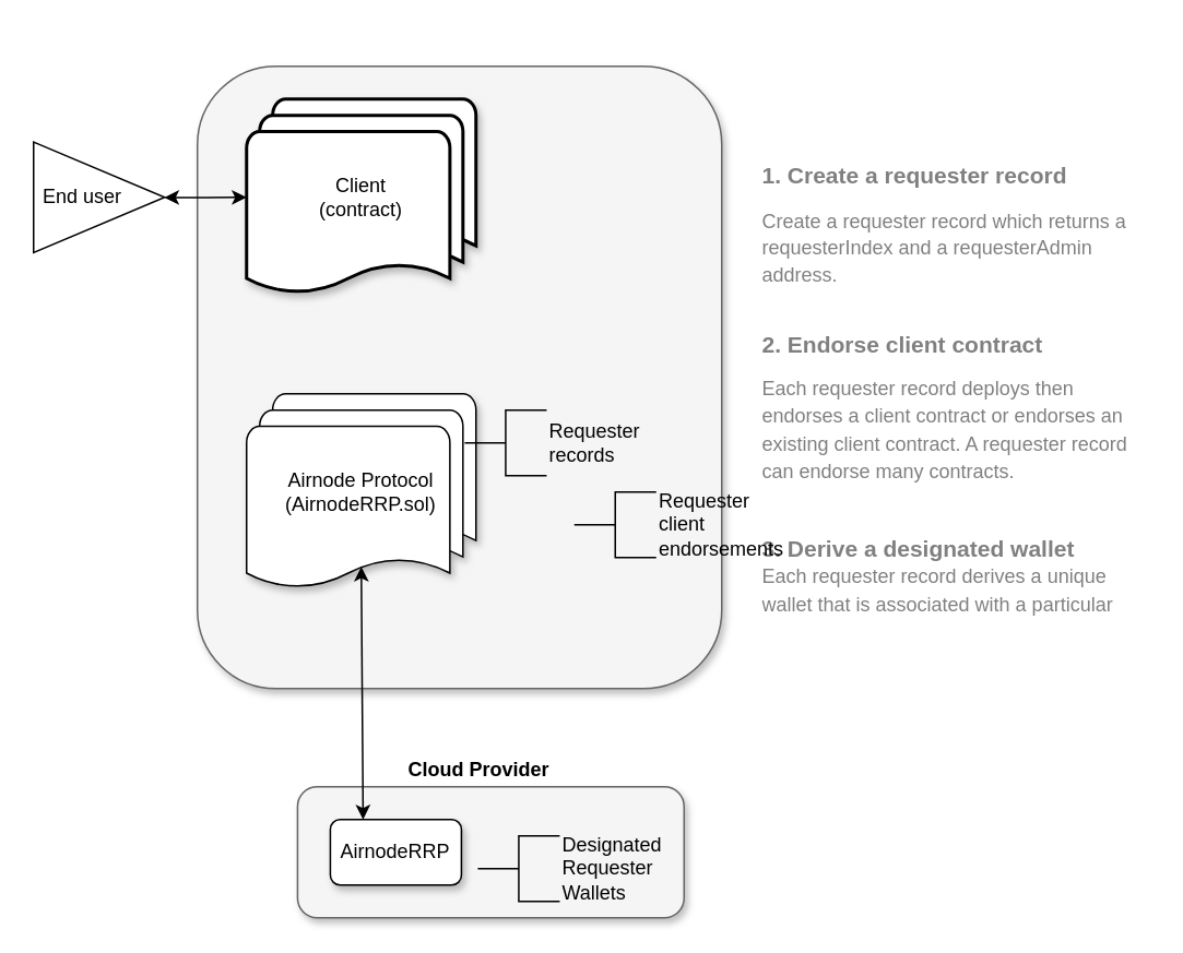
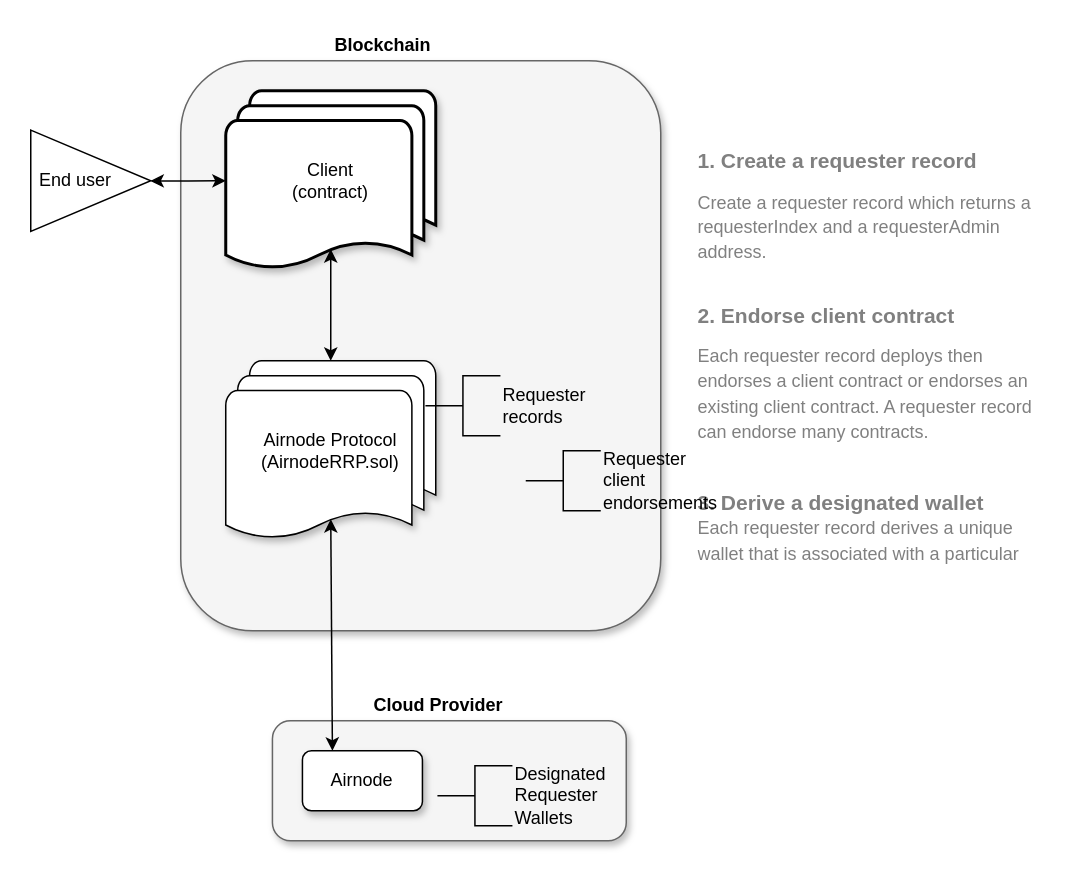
  <mxCell id="0" />
  <mxCell id="1" parent="0" />
  <mxCell id="2" value="" style="rounded=1;whiteSpace=wrap;html=1;shadow=1;fillColor=#f5f5f5;strokeColor=#666666;fontColor=#333333;" vertex="1" parent="1"><mxGeometry x="120" y="40" width="320" height="380" as="geometry" /></mxCell>
+ <mxCell id="3" value="&lt;b&gt;Blockchain&lt;/b&gt;" style="text;html=1;strokeColor=none;fillColor=none;align=center;verticalAlign=middle;whiteSpace=wrap;rounded=0;" vertex="1" parent="1"><mxGeometry x="155" y="20" width="200" height="20" as="geometry" /></mxCell>
  <mxCell id="4" value="Client &lt;br&gt;(contract)" style="strokeWidth=2;html=1;shape=mxgraph.flowchart.multi-document;whiteSpace=wrap;shadow=1;" vertex="1" parent="1"><mxGeometry x="150" y="60" width="140" height="120" as="geometry" /></mxCell>
  <mxCell id="5" style="edgeStyle=orthogonalEdgeStyle;rounded=0;orthogonalLoop=1;jettySize=auto;html=1;entryX=0;entryY=0.5;entryDx=0;entryDy=0;entryPerimeter=0;startArrow=classic;startFill=1;" edge="1" parent="1" source="6" target="4"><mxGeometry relative="1" as="geometry" /></mxCell>
  <mxCell id="6" value="End user&amp;nbsp; &amp;nbsp; &amp;nbsp;&amp;nbsp;" style="triangle;whiteSpace=wrap;html=1;align=center;" vertex="1" parent="1"><mxGeometry x="20" y="86.25" width="80" height="67.5" as="geometry" /></mxCell>
  <mxCell id="7" value="Airnode Protocol&lt;br&gt;(AirnodeRRP.sol)" style="strokeWidth=1;html=1;shape=mxgraph.flowchart.multi-document;whiteSpace=wrap;shadow=1;" vertex="1" parent="1"><mxGeometry x="150" y="240" width="140" height="120" as="geometry" /></mxCell>
  <mxCell id="8" value="" style="rounded=1;whiteSpace=wrap;html=1;fillColor=#f5f5f5;strokeColor=#666666;fontColor=#333333;shadow=1;" vertex="1" parent="1"><mxGeometry x="181.12" y="480" width="235.88" height="80" as="geometry" /></mxCell>
- <mxCell id="9" value="AirnodeRRP" style="rounded=1;whiteSpace=wrap;html=1;shadow=1;" vertex="1" parent="1"><mxGeometry x="201.12" y="500" width="80" height="40" as="geometry" /></mxCell>
+ <mxCell id="9" value="Airnode" style="rounded=1;whiteSpace=wrap;html=1;shadow=1;" vertex="1" parent="1"><mxGeometry x="201.12" y="500" width="80" height="40" as="geometry" /></mxCell>
  <mxCell id="10" value="&lt;b&gt;Cloud Provider&lt;/b&gt;" style="text;html=1;strokeColor=none;fillColor=none;align=center;verticalAlign=middle;whiteSpace=wrap;rounded=0;" vertex="1" parent="1"><mxGeometry x="236.56" y="460" width="110" height="20" as="geometry" /></mxCell>
+ <mxCell id="11" value="" style="endArrow=classic;html=1;exitX=0.5;exitY=0.88;exitDx=0;exitDy=0;exitPerimeter=0;entryX=0.5;entryY=0;entryDx=0;entryDy=0;entryPerimeter=0;startArrow=classic;startFill=1;" edge="1" parent="1" source="4" target="7"><mxGeometry width="50" height="50" relative="1" as="geometry"><mxPoint x="440" y="170" as="sourcePoint" /><mxPoint x="420" y="300" as="targetPoint" /></mxGeometry></mxCell>
  <mxCell id="12" value="Designated&lt;br&gt;Requester&lt;br&gt;Wallets" style="strokeWidth=1;html=1;shape=mxgraph.flowchart.annotation_2;align=left;labelPosition=right;pointerEvents=1;shadow=0;" vertex="1" parent="1"><mxGeometry x="291.12" y="510" width="50" height="40" as="geometry" /></mxCell>
  <mxCell id="13" value="&lt;h1 style=&quot;font-size: 14px&quot;&gt;&lt;font style=&quot;font-size: 14px&quot;&gt;1. Create a requester record&lt;/font&gt;&lt;/h1&gt;&lt;div style=&quot;font-size: 14px&quot;&gt;&lt;span style=&quot;font-size: 12px&quot;&gt;Create a requester record which returns a requesterIndex and a requesterAdmin address.&lt;/span&gt;&lt;br&gt;&lt;/div&gt;&lt;div style=&quot;font-size: 14px&quot;&gt;&lt;span style=&quot;font-size: 12px&quot;&gt;&lt;br&gt;&lt;/span&gt;&lt;/div&gt;&lt;div&gt;&lt;h1 style=&quot;font-size: 14px&quot;&gt;2. Endorse client contract&lt;/h1&gt;&lt;div style=&quot;font-size: 14px&quot;&gt;&lt;span style=&quot;font-size: 12px&quot;&gt;Each requester record deploys then endorses a client contract or endorses an existing client contract. A requester record can endorse many contracts.&lt;/span&gt;&lt;/div&gt;&lt;div style=&quot;font-size: 14px&quot;&gt;&lt;span style=&quot;font-size: 12px&quot;&gt;&lt;br&gt;&lt;/span&gt;&lt;/div&gt;&lt;div&gt;&lt;span&gt;&lt;br&gt;&lt;/span&gt;&lt;/div&gt;&lt;div&gt;&lt;span&gt;&lt;b&gt;&lt;font style=&quot;font-size: 14px&quot;&gt;3. Derive a designated wallet&lt;/font&gt;&lt;/b&gt;&lt;/span&gt;&lt;/div&gt;&lt;div style=&quot;font-size: 14px&quot;&gt;&lt;div&gt;&lt;span style=&quot;font-size: 12px&quot;&gt;Each requester record derives a unique wallet that is associated with a particular Airnode.&lt;/span&gt;&lt;/div&gt;&lt;/div&gt;&lt;div style=&quot;font-size: 14px&quot;&gt;&lt;span style=&quot;font-size: 12px&quot;&gt;&lt;br&gt;&lt;/span&gt;&lt;/div&gt;&lt;/div&gt;" style="text;html=1;strokeColor=none;fillColor=none;spacing=5;spacingTop=-20;whiteSpace=wrap;overflow=hidden;rounded=0;shadow=0;fontColor=#808080;align=left;" vertex="1" parent="1"><mxGeometry x="460" y="100" width="240" height="280" as="geometry" /></mxCell>
  <mxCell id="14" value="&lt;h1 style=&quot;font-size: 14px&quot;&gt;&lt;br&gt;&lt;/h1&gt;" style="text;html=1;strokeColor=none;fillColor=none;spacing=5;spacingTop=-20;whiteSpace=wrap;overflow=hidden;rounded=0;shadow=0;fontColor=#808080;align=left;" vertex="1" parent="1"><mxGeometry x="460" y="290" width="220.44" height="80" as="geometry" /></mxCell>
  <mxCell id="15" value="Requester&lt;br&gt;records" style="strokeWidth=1;html=1;shape=mxgraph.flowchart.annotation_2;align=left;labelPosition=right;pointerEvents=1;shadow=0;" vertex="1" parent="1"><mxGeometry x="283.12" y="250" width="50" height="40" as="geometry" /></mxCell>
  <mxCell id="16" value="Requester &lt;br&gt;client&lt;br&gt;endorsements" style="strokeWidth=1;html=1;shape=mxgraph.flowchart.annotation_2;align=left;labelPosition=right;pointerEvents=1;shadow=0;" vertex="1" parent="1"><mxGeometry x="350" y="300" width="50" height="40" as="geometry" /></mxCell>
  <mxCell id="17" value="" style="endArrow=classic;startArrow=classic;html=1;fontColor=#808080;strokeWidth=1;entryX=0.5;entryY=0.88;entryDx=0;entryDy=0;entryPerimeter=0;exitX=0.25;exitY=0;exitDx=0;exitDy=0;" edge="1" parent="1" source="9" target="7"><mxGeometry width="50" height="50" relative="1" as="geometry"><mxPoint x="10" y="420" as="sourcePoint" /><mxPoint x="60" y="370" as="targetPoint" /></mxGeometry></mxCell>
